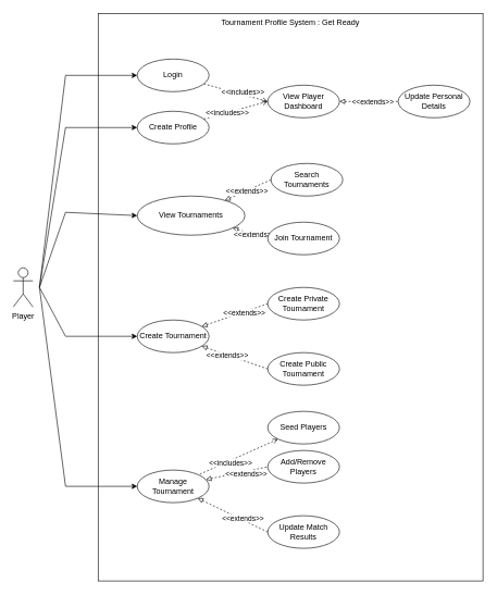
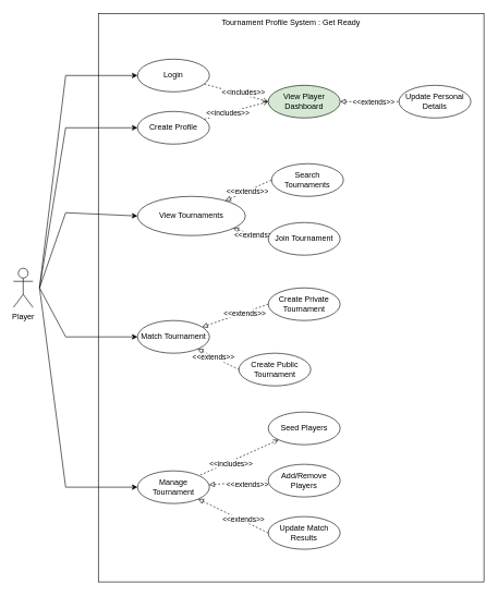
  <mxCell id="0" />
  <mxCell id="1" parent="0" />
  <mxCell id="2" value="Tournament Profile System : Get Ready" style="rounded=0;whiteSpace=wrap;html=1;fillColor=none;verticalAlign=top;" vertex="1" parent="1"><mxGeometry x="150" y="20" width="590" height="870" as="geometry" /></mxCell>
  <mxCell id="3" style="rounded=0;orthogonalLoop=1;jettySize=auto;html=1;entryX=0;entryY=0.5;entryDx=0;entryDy=0;" edge="1" parent="1" target="11"><mxGeometry relative="1" as="geometry"><mxPoint x="60" y="440" as="sourcePoint" /><Array as="points"><mxPoint x="100" y="115" /></Array></mxGeometry></mxCell>
  <mxCell id="4" style="edgeStyle=none;rounded=0;orthogonalLoop=1;jettySize=auto;html=1;entryX=0;entryY=0.5;entryDx=0;entryDy=0;" edge="1" parent="1" target="14"><mxGeometry relative="1" as="geometry"><mxPoint x="60" y="440" as="sourcePoint" /><Array as="points"><mxPoint x="100" y="195" /></Array></mxGeometry></mxCell>
  <mxCell id="5" style="edgeStyle=none;rounded=0;orthogonalLoop=1;jettySize=auto;html=1;entryX=0;entryY=0.5;entryDx=0;entryDy=0;" edge="1" parent="1" target="22"><mxGeometry relative="1" as="geometry"><mxPoint x="60" y="440" as="sourcePoint" /><Array as="points"><mxPoint x="100" y="325" /></Array></mxGeometry></mxCell>
  <mxCell id="6" style="edgeStyle=none;rounded=0;orthogonalLoop=1;jettySize=auto;html=1;entryX=0;entryY=0.5;entryDx=0;entryDy=0;" edge="1" parent="1" target="27"><mxGeometry relative="1" as="geometry"><mxPoint x="60" y="440" as="sourcePoint" /><Array as="points"><mxPoint x="100" y="515" /></Array></mxGeometry></mxCell>
  <mxCell id="7" style="edgeStyle=none;rounded=0;orthogonalLoop=1;jettySize=auto;html=1;entryX=0;entryY=0.5;entryDx=0;entryDy=0;" edge="1" parent="1" target="33"><mxGeometry relative="1" as="geometry"><mxPoint x="60" y="440" as="sourcePoint" /><Array as="points"><mxPoint x="100" y="745" /></Array></mxGeometry></mxCell>
  <mxCell id="8" value="Player" style="shape=umlActor;verticalLabelPosition=bottom;verticalAlign=top;html=1;outlineConnect=0;" vertex="1" parent="1"><mxGeometry x="20" y="410" width="30" height="60" as="geometry" /></mxCell>
  <mxCell id="9" style="edgeStyle=none;rounded=0;orthogonalLoop=1;jettySize=auto;html=1;entryX=0;entryY=0.5;entryDx=0;entryDy=0;dashed=1;endArrow=open;endFill=0;" edge="1" parent="1" source="11" target="17"><mxGeometry relative="1" as="geometry" /></mxCell>
  <mxCell id="10" value="&amp;lt;&amp;lt;includes&amp;gt;&amp;gt;" style="edgeLabel;html=1;align=center;verticalAlign=middle;resizable=0;points=[];" vertex="1" connectable="0" parent="9"><mxGeometry x="0.204" y="4" relative="1" as="geometry"><mxPoint as="offset" /></mxGeometry></mxCell>
  <mxCell id="11" value="Login" style="ellipse;whiteSpace=wrap;html=1;" vertex="1" parent="1"><mxGeometry x="210" y="90" width="110" height="50" as="geometry" /></mxCell>
  <mxCell id="12" style="edgeStyle=none;rounded=0;orthogonalLoop=1;jettySize=auto;html=1;entryX=0;entryY=0.5;entryDx=0;entryDy=0;dashed=1;endArrow=open;endFill=0;" edge="1" parent="1" source="14" target="17"><mxGeometry relative="1" as="geometry" /></mxCell>
  <mxCell id="13" value="&amp;lt;&amp;lt;includes&amp;gt;&amp;gt;" style="edgeLabel;html=1;align=center;verticalAlign=middle;resizable=0;points=[];" vertex="1" connectable="0" parent="12"><mxGeometry x="-0.272" relative="1" as="geometry"><mxPoint as="offset" /></mxGeometry></mxCell>
  <mxCell id="14" value="Create Profile" style="ellipse;whiteSpace=wrap;html=1;" vertex="1" parent="1"><mxGeometry x="210" y="170" width="110" height="50" as="geometry" /></mxCell>
  <mxCell id="15" style="edgeStyle=none;rounded=0;orthogonalLoop=1;jettySize=auto;html=1;dashed=1;endArrow=none;endFill=0;startArrow=block;startFill=0;" edge="1" parent="1" source="17" target="40"><mxGeometry relative="1" as="geometry" /></mxCell>
  <mxCell id="16" value="&amp;lt;&amp;lt;extends&amp;gt;&amp;gt;" style="edgeLabel;html=1;align=center;verticalAlign=middle;resizable=0;points=[];" vertex="1" connectable="0" parent="15"><mxGeometry x="0.268" y="2" relative="1" as="geometry"><mxPoint x="-7" y="2" as="offset" /></mxGeometry></mxCell>
- <mxCell id="17" value="View Player Dashboard" style="ellipse;whiteSpace=wrap;html=1;" vertex="1" parent="1"><mxGeometry x="410" y="130" width="110" height="50" as="geometry" /></mxCell>
+ <mxCell id="17" value="View Player Dashboard" style="ellipse;whiteSpace=wrap;html=1;fillColor=#d5e8d4;" vertex="1" parent="1"><mxGeometry x="410" y="130" width="110" height="50" as="geometry" /></mxCell>
  <mxCell id="18" style="edgeStyle=none;rounded=0;orthogonalLoop=1;jettySize=auto;html=1;entryX=0;entryY=0.5;entryDx=0;entryDy=0;dashed=1;startArrow=block;startFill=0;endArrow=none;endFill=0;" edge="1" parent="1" source="22" target="34"><mxGeometry relative="1" as="geometry" /></mxCell>
  <mxCell id="19" value="&amp;lt;&amp;lt;extends&amp;gt;&amp;gt;" style="edgeLabel;html=1;align=center;verticalAlign=middle;resizable=0;points=[];" vertex="1" connectable="0" parent="18"><mxGeometry x="0.274" y="4" relative="1" as="geometry"><mxPoint x="-10" y="10" as="offset" /></mxGeometry></mxCell>
  <mxCell id="20" style="edgeStyle=none;rounded=0;orthogonalLoop=1;jettySize=auto;html=1;entryX=0;entryY=0.5;entryDx=0;entryDy=0;dashed=1;startArrow=block;startFill=0;endArrow=none;endFill=0;" edge="1" parent="1" source="22" target="28"><mxGeometry relative="1" as="geometry" /></mxCell>
  <mxCell id="21" value="&amp;lt;&amp;lt;extends&amp;gt;&amp;gt;" style="edgeLabel;html=1;align=center;verticalAlign=middle;resizable=0;points=[];" vertex="1" connectable="0" parent="20"><mxGeometry x="0.249" y="-1" relative="1" as="geometry"><mxPoint as="offset" /></mxGeometry></mxCell>
  <mxCell id="22" value="View Tournaments" style="ellipse;whiteSpace=wrap;html=1;" vertex="1" parent="1"><mxGeometry x="210" y="300" width="165" height="60" as="geometry" /></mxCell>
  <mxCell id="23" style="edgeStyle=none;rounded=0;orthogonalLoop=1;jettySize=auto;html=1;entryX=0;entryY=0.5;entryDx=0;entryDy=0;dashed=1;startArrow=block;startFill=0;endArrow=none;endFill=0;" edge="1" parent="1" source="27" target="41"><mxGeometry relative="1" as="geometry" /></mxCell>
  <mxCell id="24" value="&amp;lt;&amp;lt;extends&amp;gt;&amp;gt;" style="edgeLabel;html=1;align=center;verticalAlign=middle;resizable=0;points=[];" vertex="1" connectable="0" parent="23"><mxGeometry x="0.265" y="-1" relative="1" as="geometry"><mxPoint as="offset" /></mxGeometry></mxCell>
  <mxCell id="25" style="edgeStyle=none;rounded=0;orthogonalLoop=1;jettySize=auto;html=1;entryX=0;entryY=0.5;entryDx=0;entryDy=0;dashed=1;startArrow=block;startFill=0;endArrow=none;endFill=0;" edge="1" parent="1" source="27" target="42"><mxGeometry relative="1" as="geometry" /></mxCell>
  <mxCell id="26" value="&amp;lt;&amp;lt;extends&amp;gt;&amp;gt;" style="edgeLabel;html=1;align=center;verticalAlign=middle;resizable=0;points=[];" vertex="1" connectable="0" parent="25"><mxGeometry x="-0.24" y="-1" relative="1" as="geometry"><mxPoint as="offset" /></mxGeometry></mxCell>
- <mxCell id="27" value="Create Tournament" style="ellipse;whiteSpace=wrap;html=1;" vertex="1" parent="1"><mxGeometry x="210" y="490" width="110" height="50" as="geometry" /></mxCell>
+ <mxCell id="27" value="Match Tournament" style="ellipse;whiteSpace=wrap;html=1;" vertex="1" parent="1"><mxGeometry x="210" y="490" width="110" height="50" as="geometry" /></mxCell>
  <mxCell id="28" value="Join Tournament" style="ellipse;whiteSpace=wrap;html=1;" vertex="1" parent="1"><mxGeometry x="410" y="340" width="110" height="50" as="geometry" /></mxCell>
  <mxCell id="29" style="edgeStyle=none;rounded=0;orthogonalLoop=1;jettySize=auto;html=1;entryX=0;entryY=0.5;entryDx=0;entryDy=0;dashed=1;startArrow=block;startFill=0;endArrow=none;endFill=0;" edge="1" parent="1" source="33" target="35"><mxGeometry relative="1" as="geometry" /></mxCell>
  <mxCell id="30" value="&amp;lt;&amp;lt;extends&amp;gt;&amp;gt;" style="edgeLabel;html=1;align=center;verticalAlign=middle;resizable=0;points=[];" vertex="1" connectable="0" parent="29"><mxGeometry x="0.279" y="-3" relative="1" as="geometry"><mxPoint as="offset" /></mxGeometry></mxCell>
  <mxCell id="31" style="edgeStyle=none;rounded=0;orthogonalLoop=1;jettySize=auto;html=1;entryX=0;entryY=0.5;entryDx=0;entryDy=0;dashed=1;startArrow=block;startFill=0;endArrow=none;endFill=0;" edge="1" parent="1" source="33" target="36"><mxGeometry relative="1" as="geometry" /></mxCell>
  <mxCell id="32" value="&amp;lt;&amp;lt;extends&amp;gt;&amp;gt;" style="edgeLabel;html=1;align=center;verticalAlign=middle;resizable=0;points=[];" vertex="1" connectable="0" parent="31"><mxGeometry x="0.254" y="3" relative="1" as="geometry"><mxPoint as="offset" /></mxGeometry></mxCell>
  <mxCell id="33" value="Manage Tournament" style="ellipse;whiteSpace=wrap;html=1;" vertex="1" parent="1"><mxGeometry x="210" y="720" width="110" height="50" as="geometry" /></mxCell>
  <mxCell id="34" value="Search Tournaments" style="ellipse;whiteSpace=wrap;html=1;" vertex="1" parent="1"><mxGeometry x="415" y="250" width="110" height="50" as="geometry" /></mxCell>
- <mxCell id="35" value="Add/Remove Players" style="ellipse;whiteSpace=wrap;html=1;" vertex="1" parent="1"><mxGeometry x="410" y="690" width="110" height="50" as="geometry" /></mxCell>
+ <mxCell id="35" value="Add/Remove Players" style="ellipse;whiteSpace=wrap;html=1;" vertex="1" parent="1"><mxGeometry x="410" y="710" width="110" height="50" as="geometry" /></mxCell>
  <mxCell id="36" value="Update Match Results" style="ellipse;whiteSpace=wrap;html=1;" vertex="1" parent="1"><mxGeometry x="410" y="790" width="110" height="50" as="geometry" /></mxCell>
  <mxCell id="37" style="edgeStyle=none;rounded=0;orthogonalLoop=1;jettySize=auto;html=1;entryX=1;entryY=0;entryDx=0;entryDy=0;dashed=1;startArrow=open;startFill=0;endArrow=none;endFill=0;" edge="1" parent="1" source="39" target="33"><mxGeometry relative="1" as="geometry" /></mxCell>
  <mxCell id="38" value="&amp;lt;&amp;lt;includes&amp;gt;&amp;gt;" style="edgeLabel;html=1;align=center;verticalAlign=middle;resizable=0;points=[];" vertex="1" connectable="0" parent="37"><mxGeometry x="0.225" y="3" relative="1" as="geometry"><mxPoint as="offset" /></mxGeometry></mxCell>
  <mxCell id="39" value="Seed Players" style="ellipse;whiteSpace=wrap;html=1;" vertex="1" parent="1"><mxGeometry x="410" y="630" width="110" height="50" as="geometry" /></mxCell>
  <mxCell id="40" value="Update Personal Details" style="ellipse;whiteSpace=wrap;html=1;" vertex="1" parent="1"><mxGeometry x="610" y="130" width="110" height="50" as="geometry" /></mxCell>
  <mxCell id="41" value="Create Private Tournament" style="ellipse;whiteSpace=wrap;html=1;" vertex="1" parent="1"><mxGeometry x="410" y="440" width="110" height="50" as="geometry" /></mxCell>
- <mxCell id="42" value="Create Public Tournament" style="ellipse;whiteSpace=wrap;html=1;" vertex="1" parent="1"><mxGeometry x="410" y="540" width="110" height="50" as="geometry" /></mxCell>
+ <mxCell id="42" value="Create Public Tournament" style="ellipse;whiteSpace=wrap;html=1;" vertex="1" parent="1"><mxGeometry x="365" y="540" width="110" height="50" as="geometry" /></mxCell>
